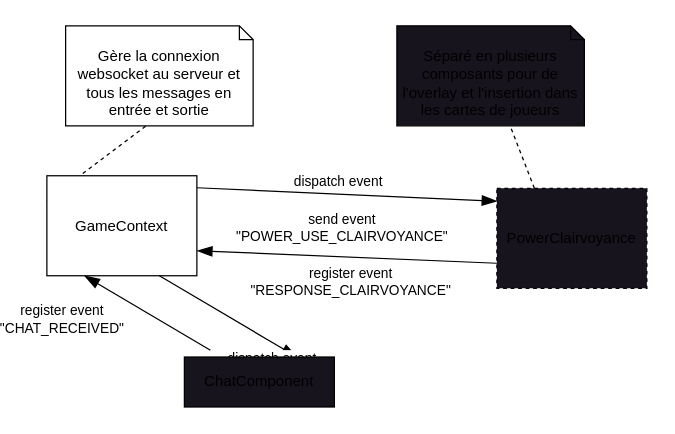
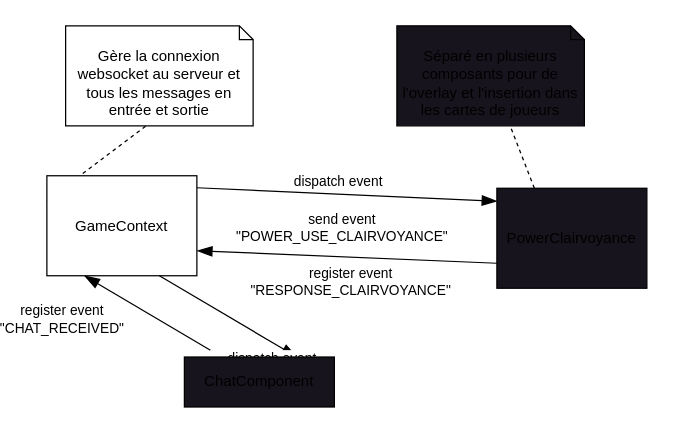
  <mxCell id="0" />
  <mxCell id="1" parent="0" />
  <mxCell id="2" style="edgeStyle=none;html=1;exitX=0;exitY=0.25;exitDx=0;exitDy=0;entryX=0;entryY=0;entryDx=120;entryDy=38;entryPerimeter=0;dashed=1;endArrow=none;endFill=0;" edge="1" parent="1" source="8" target="9"><mxGeometry relative="1" as="geometry" /></mxCell>
  <mxCell id="3" value="" style="edgeStyle=none;html=1;endArrow=none;endFill=0;startArrow=blockThin;startFill=1;endSize=6;startSize=10;exitX=0.25;exitY=1;exitDx=0;exitDy=0;entryX=0.25;entryY=0;entryDx=0;entryDy=0;" edge="1" parent="1" source="8" target="12"><mxGeometry relative="1" as="geometry" /></mxCell>
  <mxCell id="4" value="register event&lt;br&gt;&quot;CHAT_RECEIVED&quot;" style="edgeLabel;html=1;align=center;verticalAlign=middle;resizable=0;points=[];" vertex="1" connectable="0" parent="3"><mxGeometry x="-0.214" y="4" relative="1" as="geometry"><mxPoint x="-64" y="13" as="offset" /></mxGeometry></mxCell>
  <mxCell id="5" value="" style="edgeStyle=none;html=1;startArrow=blockThin;startFill=1;endArrow=none;endFill=0;startSize=10;endSize=6;exitX=1;exitY=0.75;exitDx=0;exitDy=0;entryX=0;entryY=0.75;entryDx=0;entryDy=0;" edge="1" parent="1" source="8" target="16"><mxGeometry relative="1" as="geometry" /></mxCell>
  <mxCell id="6" value="register event&lt;br&gt;&quot;RESPONSE_CLAIRVOYANCE&quot;" style="edgeLabel;html=1;align=center;verticalAlign=middle;resizable=0;points=[];" vertex="1" connectable="0" parent="5"><mxGeometry x="-0.132" relative="1" as="geometry"><mxPoint x="19" y="20" as="offset" /></mxGeometry></mxCell>
  <mxCell id="7" value="send event&lt;br&gt;&quot;POWER_USE_CLAIRVOYANCE&quot;" style="edgeLabel;html=1;align=center;verticalAlign=middle;resizable=0;points=[];" vertex="1" connectable="0" parent="5"><mxGeometry x="-0.621" y="-1" relative="1" as="geometry"><mxPoint x="70" y="-21" as="offset" /></mxGeometry></mxCell>
  <mxCell id="8" value="GameContext" style="fontStyle=0;" vertex="1" parent="1"><mxGeometry x="20" y="140" width="120" height="80" as="geometry" /></mxCell>
  <mxCell id="9" value="Gère la connexion websocket au serveur et tous les messages en entrée et sortie" style="shape=note2;boundedLbl=1;whiteSpace=wrap;html=1;size=11;verticalAlign=top;align=center;" vertex="1" parent="1"><mxGeometry x="35" y="20" width="150" height="80" as="geometry" /></mxCell>
  <mxCell id="10" style="edgeStyle=none;html=1;exitX=0.75;exitY=0;exitDx=0;exitDy=0;entryX=0.75;entryY=1;entryDx=0;entryDy=0;startArrow=blockThin;startFill=1;endArrow=none;endFill=0;startSize=10;endSize=6;" edge="1" parent="1" source="12" target="8"><mxGeometry relative="1" as="geometry" /></mxCell>
  <mxCell id="11" value="dispatch event&lt;br&gt;&quot;CHAT_RECEIVED&quot;" style="edgeLabel;html=1;align=center;verticalAlign=middle;resizable=0;points=[];" vertex="1" connectable="0" parent="10"><mxGeometry x="0.447" y="-3" relative="1" as="geometry"><mxPoint x="57" y="57" as="offset" /></mxGeometry></mxCell>
  <mxCell id="12" value="ChatComponent" style="whiteSpace=wrap;html=1;fillColor=rgb(24, 20, 29);fontStyle=0;" vertex="1" parent="1"><mxGeometry x="130" y="285" width="120" height="40" as="geometry" /></mxCell>
  <mxCell id="13" style="edgeStyle=none;html=1;exitX=0.003;exitY=0.13;exitDx=0;exitDy=0;entryX=1;entryY=0.12;entryDx=0;entryDy=0;startArrow=blockThin;startFill=1;endArrow=none;endFill=0;startSize=10;endSize=6;entryPerimeter=0;exitPerimeter=0;" edge="1" parent="1" source="16" target="8"><mxGeometry relative="1" as="geometry" /></mxCell>
  <mxCell id="14" value="dispatch event" style="edgeLabel;html=1;align=center;verticalAlign=middle;resizable=0;points=[];" vertex="1" connectable="0" parent="13"><mxGeometry x="0.154" y="1" relative="1" as="geometry"><mxPoint x="11" y="-11" as="offset" /></mxGeometry></mxCell>
  <mxCell id="15" style="edgeStyle=none;html=1;exitX=0.25;exitY=0;exitDx=0;exitDy=0;startArrow=none;startFill=0;endArrow=none;endFill=0;startSize=10;endSize=6;dashed=1;" edge="1" parent="1" source="16" target="17"><mxGeometry relative="1" as="geometry" /></mxCell>
- <mxCell id="16" value="PowerClairvoyance" style="whiteSpace=wrap;html=1;fillColor=rgb(24, 20, 29);fontStyle=0;dashed=1;" vertex="1" parent="1"><mxGeometry x="380" y="150" width="120" height="80" as="geometry" /></mxCell>
+ <mxCell id="16" value="PowerClairvoyance" style="whiteSpace=wrap;html=1;fillColor=rgb(24, 20, 29);fontStyle=0;" vertex="1" parent="1"><mxGeometry x="380" y="150" width="120" height="80" as="geometry" /></mxCell>
  <mxCell id="17" value="Séparé en plusieurs composants pour de l'overlay et l'insertion dans les cartes de joueurs" style="shape=note2;boundedLbl=1;whiteSpace=wrap;html=1;size=11;verticalAlign=top;align=center;fillColor=rgb(24, 20, 29);" vertex="1" parent="1"><mxGeometry x="300" y="20" width="150" height="80" as="geometry" /></mxCell>
